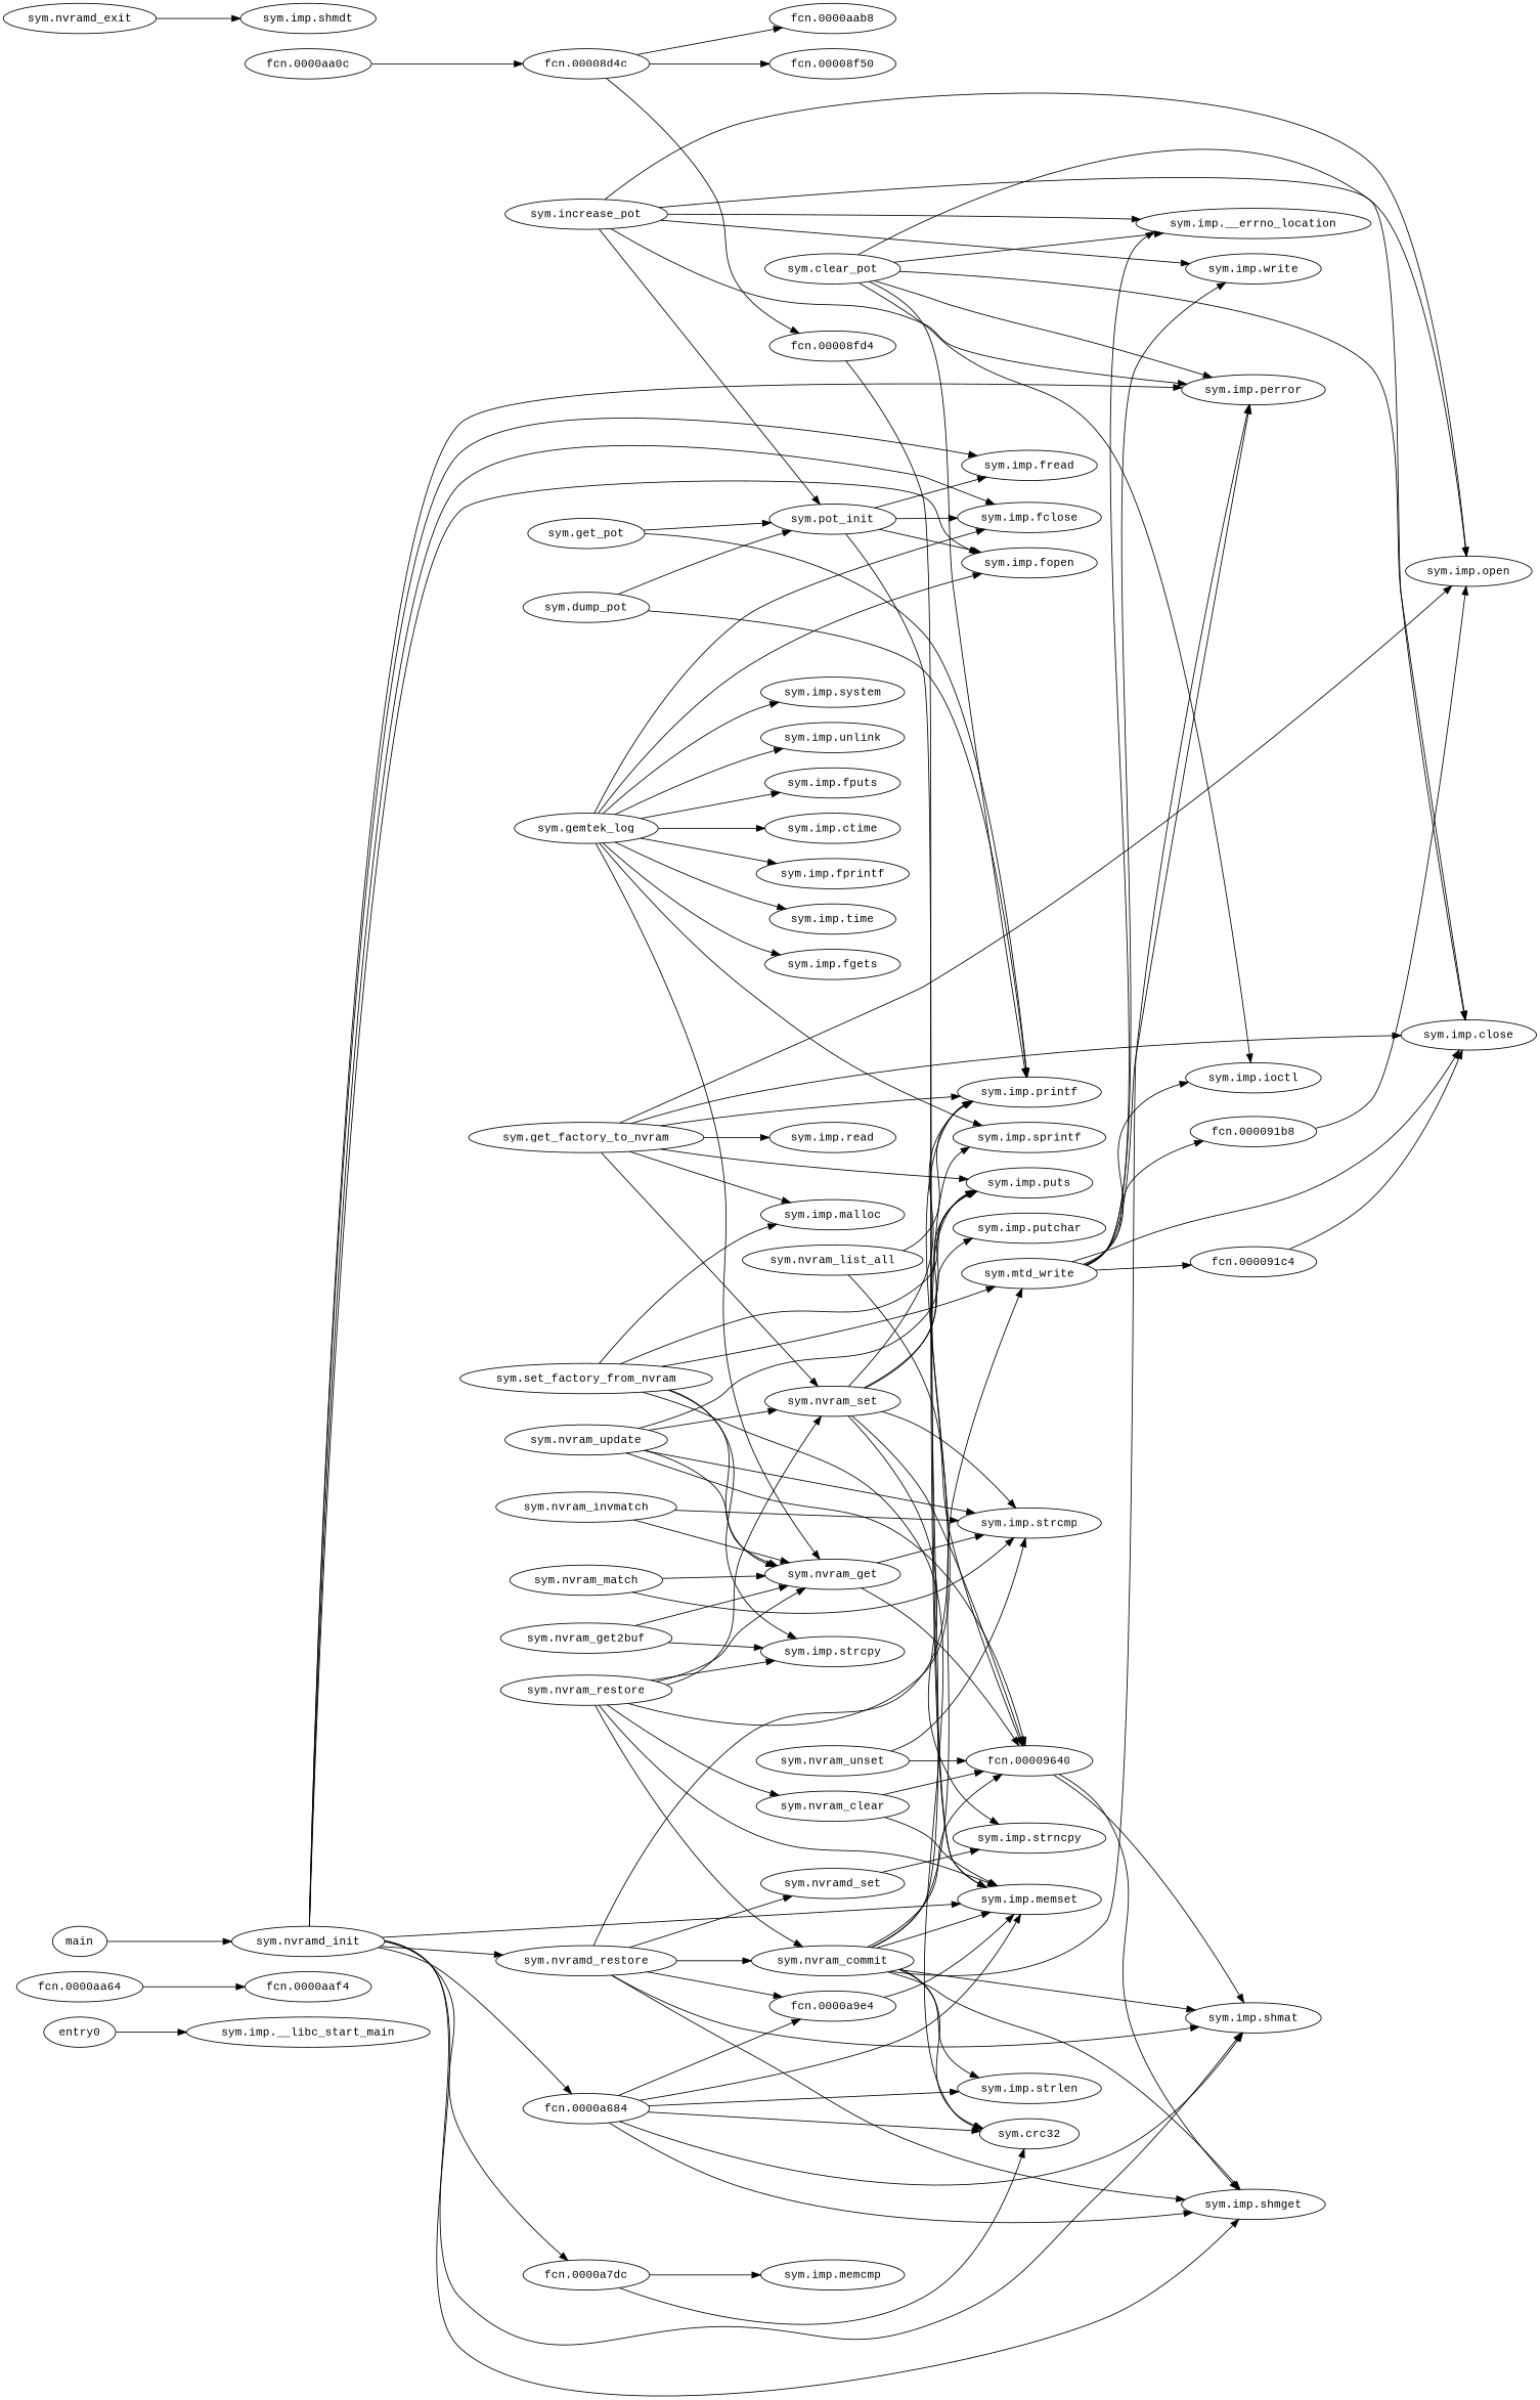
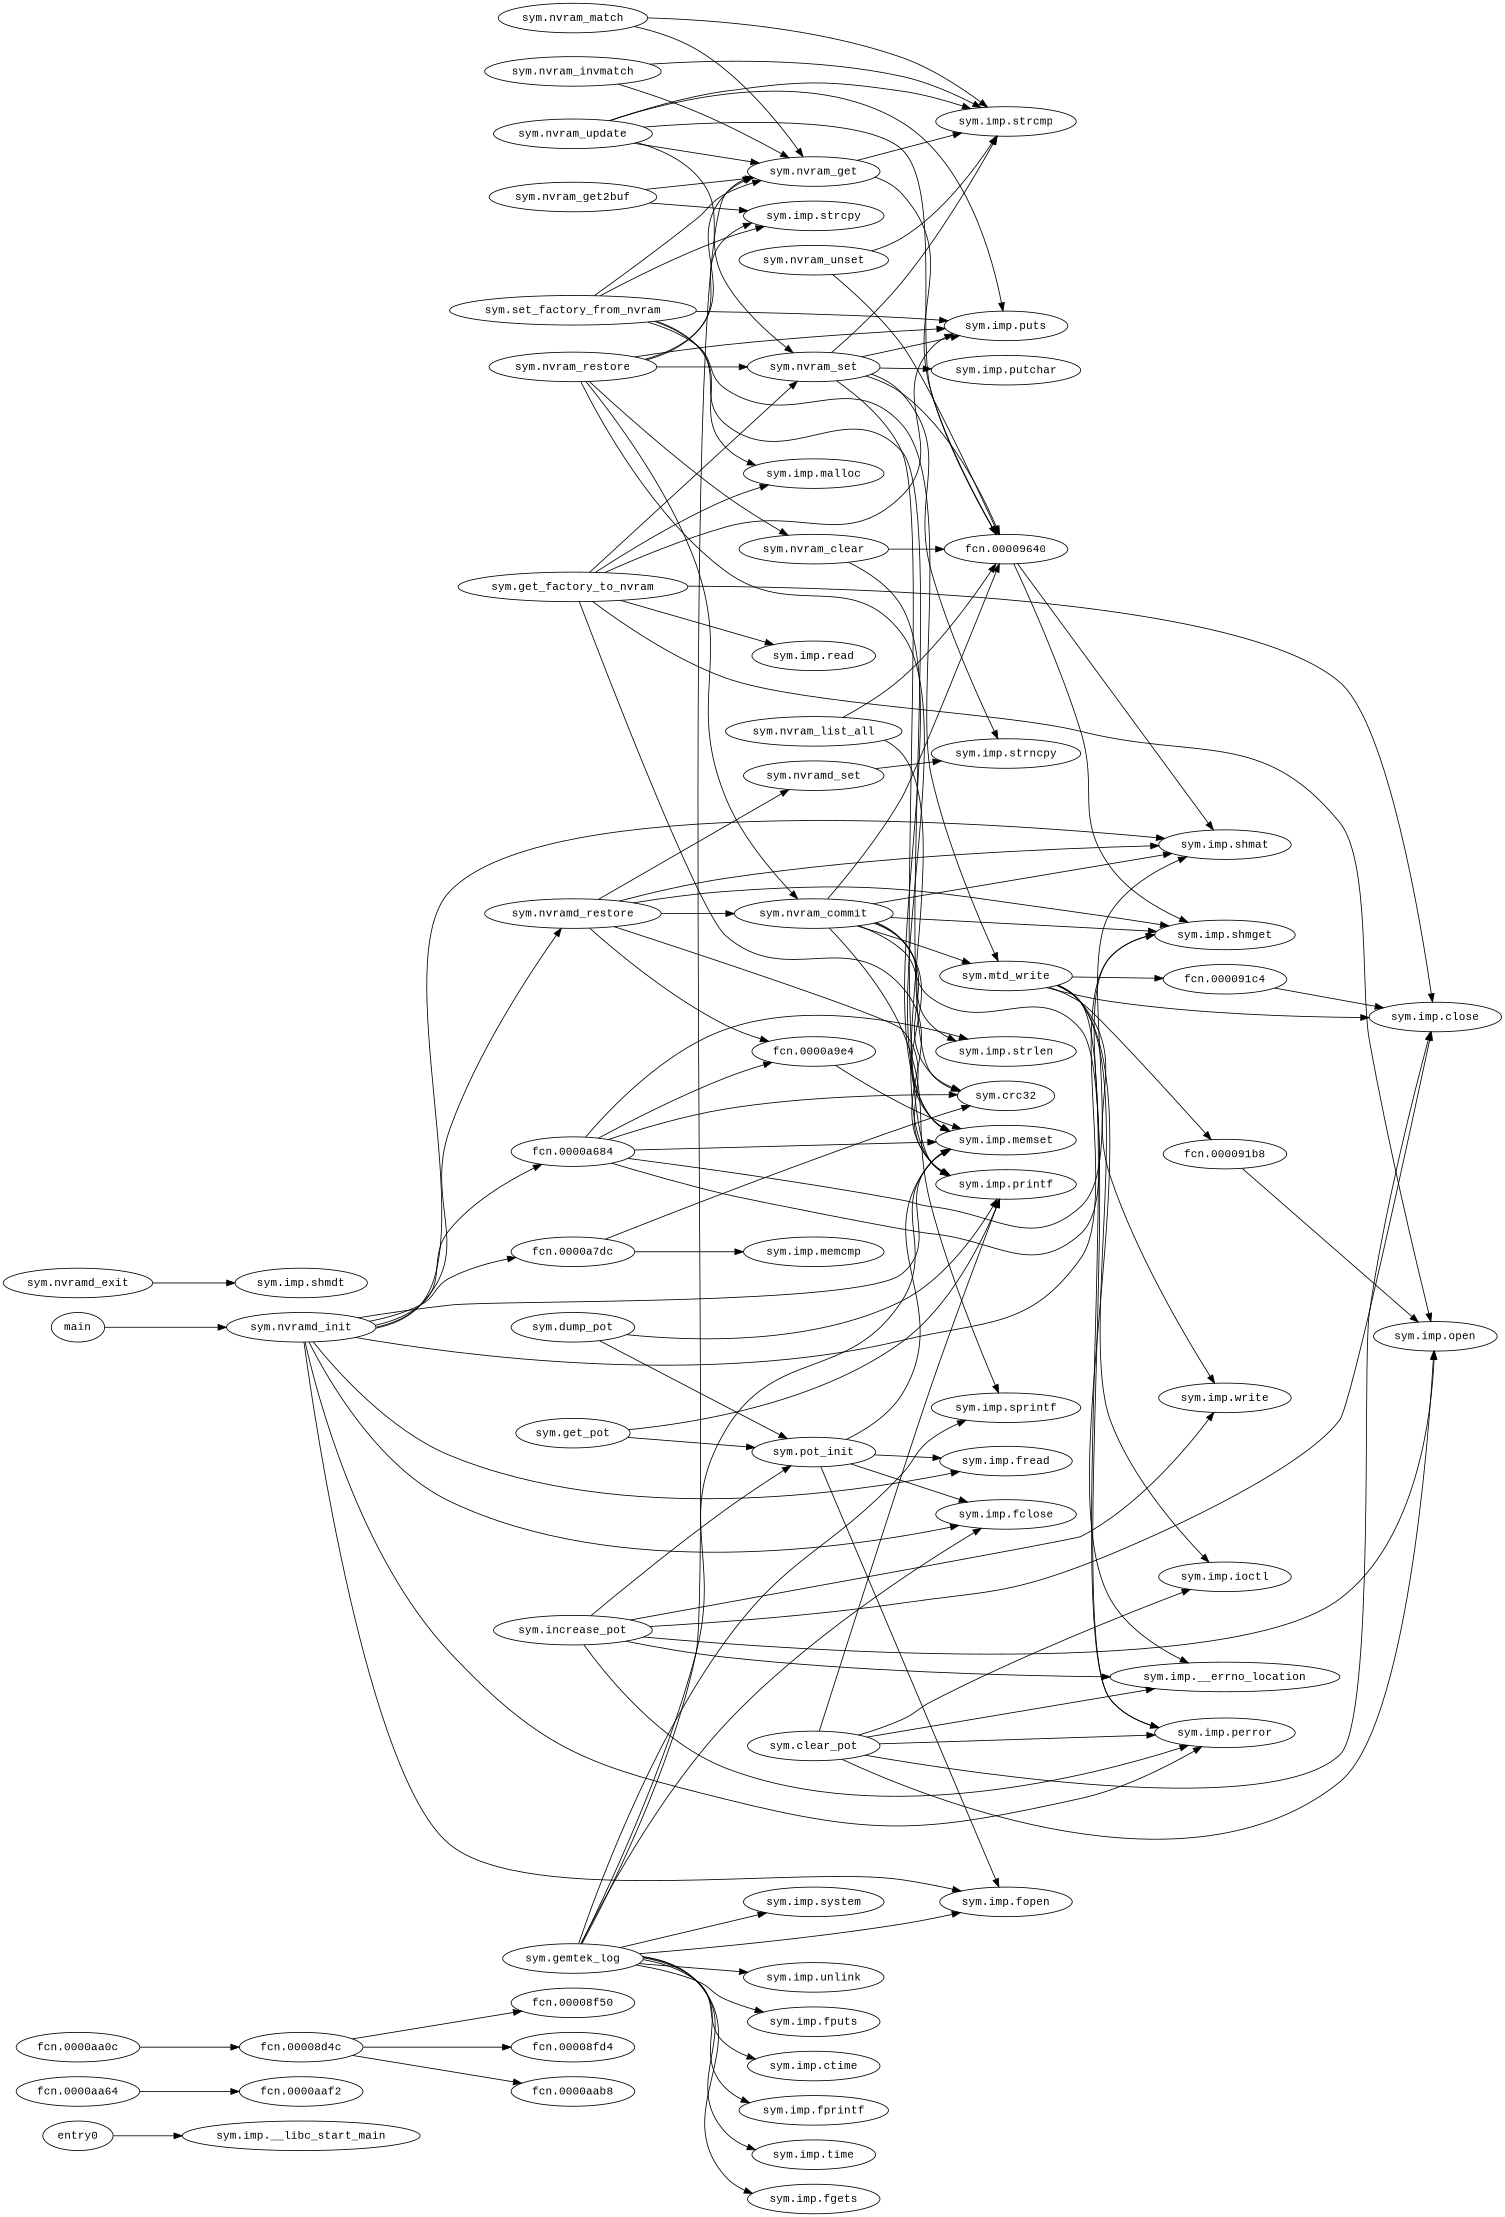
  digraph {
    fontname="Liberation Mono"
    rankdir=LR
    node [fontname="Liberation Mono"]
    edge [fontname="Liberation Mono"]
    n1 [label=entry0]
    n2 [label="sym.imp.__libc_start_main"]
    n3 [label="fcn.0000aa64"]
-   n4 [label="fcn.0000aaf4"]
+   n4 [label="fcn.0000aaf2"]
    n5 [label="fcn.0000aa0c"]
    n6 [label="fcn.00008d4c"]
    n7 [label="fcn.00008f50"]
    n8 [label="fcn.00008fd4"]
    n9 [label="fcn.0000aab8"]
    n10 [label="sym.nvram_restore"]
    n11 [label="sym.imp.puts"]
    n12 [label="sym.imp.memset"]
    n13 [label="sym.nvram_get"]
    n14 [label="sym.imp.strcpy"]
    n15 [label="sym.nvram_clear"]
    n16 [label="sym.nvram_set"]
    n17 [label="sym.nvram_commit"]
    n18 [label="fcn.00009640"]
    n19 [label="sym.imp.strcmp"]
    n20 [label="sym.imp.printf"]
    n21 [label="sym.imp.putchar"]
    n22 [label="sym.imp.strncpy"]
    n23 [label="sym.imp.sprintf"]
    n24 [label="sym.imp.perror"]
    n25 [label="sym.imp.shmget"]
    n26 [label="sym.imp.shmat"]
    n27 [label="sym.imp.strlen"]
    n28 [label="sym.crc32"]
    n29 [label="sym.mtd_write"]
    n30 [label="sym.imp.__errno_location"]
    n31 [label="sym.imp.ioctl"]
    n32 [label="sym.imp.close"]
    n33 [label="sym.imp.write"]
    n34 [label="fcn.000091b8"]
    n35 [label="fcn.000091c4"]
    n36 [label="sym.gemtek_log"]
    n37 [label="sym.imp.time"]
    n38 [label="sym.imp.fopen"]
    n39 [label="sym.imp.fgets"]
    n40 [label="sym.imp.fclose"]
    n41 [label="sym.imp.system"]
    n42 [label="sym.imp.unlink"]
    n43 [label="sym.imp.fputs"]
    n44 [label="sym.imp.ctime"]
    n45 [label="sym.imp.fprintf"]
    n46 [label="sym.nvram_match"]
    n47 [label="sym.nvram_invmatch"]
    n48 [label="sym.nvram_get2buf"]
    n49 [label="sym.pot_init"]
    n50 [label="sym.imp.fread"]
    n51 [label="sym.increase_pot"]
    n52 [label="sym.imp.open"]
    n53 [label="sym.nvram_update"]
    n54 [label="sym.nvramd_restore"]
    n55 [label="fcn.0000a9e4"]
    n56 [label="sym.nvramd_set"]
    n57 [label="sym.nvram_unset"]
    n58 [label="sym.dump_pot"]
    n59 [label="sym.set_factory_from_nvram"]
    n60 [label="sym.imp.malloc"]
    n61 [label="sym.clear_pot"]
    n62 [label="sym.nvram_list_all"]
    n63 [label="sym.get_pot"]
    n64 [label="sym.nvramd_exit"]
    n65 [label="sym.imp.shmdt"]
    n66 [label="sym.nvramd_init"]
    n67 [label="fcn.0000a7dc"]
    n68 [label="fcn.0000a684"]
    n69 [label="sym.imp.memcmp"]
    n70 [label="sym.get_factory_to_nvram"]
    n71 [label="sym.imp.read"]
    n72 [label=main]
    n1 -> n2
    n3 -> n4
    n5 -> n6
    n6 -> n7
    n6 -> n8
    n6 -> n9
    n10 -> n11
    n10 -> n12
    n10 -> n13
    n10 -> n14
    n10 -> n15
    n10 -> n16
    n10 -> n17
    n13 -> n18
    n13 -> n19
    n15 -> n12
    n15 -> n18
    n16 -> n11
    n16 -> n18
    n16 -> n19
    n16 -> n20
    n16 -> n21
    n16 -> n22
    n17 -> n12
    n17 -> n18
    n17 -> n23
    n17 -> n24
    n17 -> n25
    n17 -> n26
    n17 -> n27
    n17 -> n28
    n17 -> n29
    n18 -> n25
    n18 -> n26
    n29 -> n24
    n29 -> n30
    n29 -> n31
    n29 -> n32
    n29 -> n33
    n29 -> n34
    n29 -> n35
    n34 -> n52
    n35 -> n32
-   n8 -> n12
+   n36 -> n12
    n36 -> n13
    n36 -> n23
    n36 -> n37
    n36 -> n38
    n36 -> n39
    n36 -> n40
    n36 -> n41
    n36 -> n42
    n36 -> n43
    n36 -> n44
    n36 -> n45
    n46 -> n13
    n46 -> n19
    n47 -> n13
    n47 -> n19
    n48 -> n13
    n48 -> n14
    n49 -> n12
    n49 -> n38
    n49 -> n40
    n49 -> n50
    n51 -> n24
    n51 -> n30
    n51 -> n32
    n51 -> n33
    n51 -> n49
    n51 -> n52
    n53 -> n11
    n53 -> n13
    n53 -> n16
    n53 -> n18
    n53 -> n19
    n54 -> n17
    n54 -> n20
    n54 -> n25
    n54 -> n26
    n54 -> n55
    n54 -> n56
    n55 -> n12
    n56 -> n22
    n57 -> n18
    n57 -> n19
    n58 -> n20
    n58 -> n49
    n59 -> n11
    n59 -> n13
    n59 -> n14
    n59 -> n28
    n59 -> n29
    n59 -> n60
    n61 -> n20
    n61 -> n24
    n61 -> n30
    n61 -> n31
    n61 -> n32
    n61 -> n52
    n62 -> n18
    n62 -> n20
    n63 -> n20
    n63 -> n49
    n64 -> n65
    n66 -> n12
    n66 -> n24
    n66 -> n25
    n66 -> n26
    n66 -> n38
    n66 -> n40
    n66 -> n50
    n66 -> n54
    n66 -> n67
    n66 -> n68
    n67 -> n28
    n67 -> n69
    n68 -> n12
    n68 -> n25
    n68 -> n26
    n68 -> n27
    n68 -> n28
    n68 -> n55
    n70 -> n11
    n70 -> n16
    n70 -> n20
    n70 -> n32
    n70 -> n52
    n70 -> n60
    n70 -> n71
    n72 -> n66
  }
